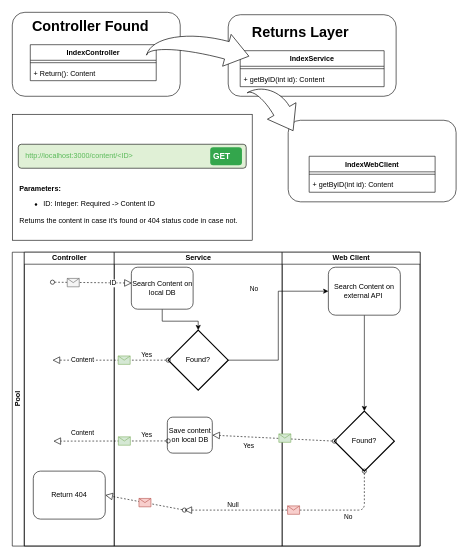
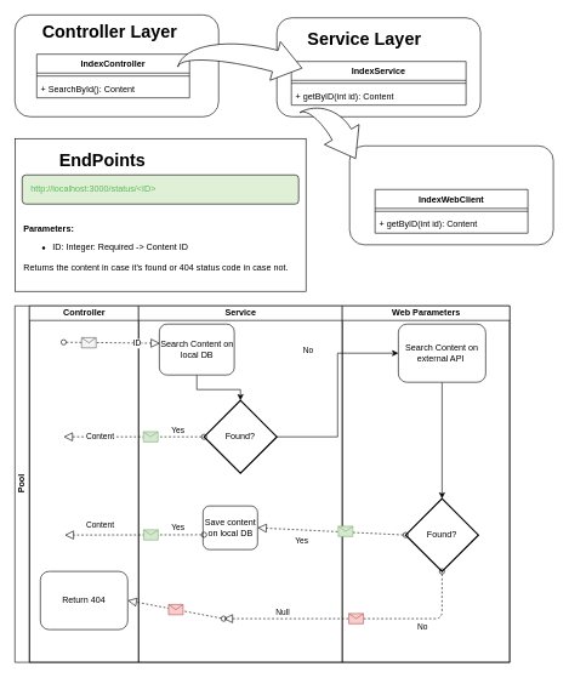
  <mxCell id="0" />
  <mxCell id="1" parent="0" />
  <mxCell id="2" value="" style="rounded=1;whiteSpace=wrap;html=1;" vertex="1" parent="1"><mxGeometry x="380" y="24" width="280" height="136" as="geometry" /></mxCell>
- <mxCell id="3" value="Returns Layer" style="text;strokeColor=none;fillColor=none;html=1;fontSize=24;fontStyle=1;verticalAlign=middle;align=center;" vertex="1" parent="1"><mxGeometry x="390" y="34" width="220" height="40" as="geometry" /></mxCell>
+ <mxCell id="3" value="Service Layer" style="text;strokeColor=none;fillColor=none;html=1;fontSize=24;fontStyle=1;verticalAlign=middle;align=center;" vertex="1" parent="1"><mxGeometry x="390" y="34" width="220" height="40" as="geometry" /></mxCell>
  <mxCell id="4" value="IndexService" style="swimlane;fontStyle=1;align=center;verticalAlign=top;childLayout=stackLayout;horizontal=1;startSize=26;horizontalStack=0;resizeParent=1;resizeParentMax=0;resizeLast=0;collapsible=1;marginBottom=0;" vertex="1" parent="1"><mxGeometry x="400" y="84" width="240" height="60" as="geometry" /></mxCell>
  <mxCell id="5" value="" style="line;strokeWidth=1;fillColor=none;align=left;verticalAlign=middle;spacingTop=-1;spacingLeft=3;spacingRight=3;rotatable=0;labelPosition=right;points=[];portConstraint=eastwest;" vertex="1" parent="4"><mxGeometry y="26" width="240" height="8" as="geometry" /></mxCell>
  <mxCell id="6" value="+ getByID(int id): Content&#10;" style="text;strokeColor=none;fillColor=none;align=left;verticalAlign=top;spacingLeft=4;spacingRight=4;overflow=hidden;rotatable=0;points=[[0,0.5],[1,0.5]];portConstraint=eastwest;" vertex="1" parent="4"><mxGeometry y="34" width="240" height="26" as="geometry" /></mxCell>
  <mxCell id="7" value="" style="rounded=1;whiteSpace=wrap;html=1;" vertex="1" parent="1"><mxGeometry x="480" y="200" width="280" height="136" as="geometry" /></mxCell>
  <mxCell id="8" value="IndexWebClient" style="swimlane;fontStyle=1;align=center;verticalAlign=top;childLayout=stackLayout;horizontal=1;startSize=26;horizontalStack=0;resizeParent=1;resizeParentMax=0;resizeLast=0;collapsible=1;marginBottom=0;" vertex="1" parent="1"><mxGeometry x="515" y="260" width="210" height="60" as="geometry" /></mxCell>
  <mxCell id="9" value="" style="line;strokeWidth=1;fillColor=none;align=left;verticalAlign=middle;spacingTop=-1;spacingLeft=3;spacingRight=3;rotatable=0;labelPosition=right;points=[];portConstraint=eastwest;" vertex="1" parent="8"><mxGeometry y="26" width="210" height="8" as="geometry" /></mxCell>
  <mxCell id="10" value="+ getByID(int id): Content&#10;" style="text;strokeColor=none;fillColor=none;align=left;verticalAlign=top;spacingLeft=4;spacingRight=4;overflow=hidden;rotatable=0;points=[[0,0.5],[1,0.5]];portConstraint=eastwest;" vertex="1" parent="8"><mxGeometry y="34" width="210" height="26" as="geometry" /></mxCell>
  <mxCell id="11" value="" style="html=1;shadow=0;dashed=0;align=center;verticalAlign=middle;shape=mxgraph.arrows2.jumpInArrow;dy=15;dx=38;arrowHead=55;rotation=60;" vertex="1" parent="1"><mxGeometry x="415.36" y="147.83" width="93" height="62.17" as="geometry" /></mxCell>
  <mxCell id="12" value="" style="rounded=1;whiteSpace=wrap;html=1;" vertex="1" parent="1"><mxGeometry x="20" y="20" width="280" height="140" as="geometry" /></mxCell>
- <mxCell id="13" value="Controller Found" style="text;strokeColor=none;fillColor=none;html=1;fontSize=24;fontStyle=1;verticalAlign=middle;align=center;" vertex="1" parent="1"><mxGeometry x="40" y="24" width="220" height="40" as="geometry" /></mxCell>
+ <mxCell id="13" value="Controller Layer" style="text;strokeColor=none;fillColor=none;html=1;fontSize=24;fontStyle=1;verticalAlign=middle;align=center;" vertex="1" parent="1"><mxGeometry x="40" y="24" width="220" height="40" as="geometry" /></mxCell>
  <mxCell id="14" value="IndexController" style="swimlane;fontStyle=1;align=center;verticalAlign=top;childLayout=stackLayout;horizontal=1;startSize=26;horizontalStack=0;resizeParent=1;resizeParentMax=0;resizeLast=0;collapsible=1;marginBottom=0;" vertex="1" parent="1"><mxGeometry x="50" y="74" width="210" height="60" as="geometry" /></mxCell>
  <mxCell id="15" value="" style="line;strokeWidth=1;fillColor=none;align=left;verticalAlign=middle;spacingTop=-1;spacingLeft=3;spacingRight=3;rotatable=0;labelPosition=right;points=[];portConstraint=eastwest;" vertex="1" parent="14"><mxGeometry y="26" width="210" height="8" as="geometry" /></mxCell>
- <mxCell id="16" value="+ Return(): Content" style="text;strokeColor=none;fillColor=none;align=left;verticalAlign=top;spacingLeft=4;spacingRight=4;overflow=hidden;rotatable=0;points=[[0,0.5],[1,0.5]];portConstraint=eastwest;" vertex="1" parent="14"><mxGeometry y="34" width="210" height="26" as="geometry" /></mxCell>
+ <mxCell id="16" value="+ SearchById(): Content" style="text;strokeColor=none;fillColor=none;align=left;verticalAlign=top;spacingLeft=4;spacingRight=4;overflow=hidden;rotatable=0;points=[[0,0.5],[1,0.5]];portConstraint=eastwest;" vertex="1" parent="14"><mxGeometry y="34" width="210" height="26" as="geometry" /></mxCell>
  <mxCell id="17" value="" style="html=1;shadow=0;dashed=0;align=center;verticalAlign=middle;shape=mxgraph.arrows2.jumpInArrow;dy=15;dx=38;arrowHead=55;rotation=15;" vertex="1" parent="1"><mxGeometry x="250" y="44" width="165.36" height="70" as="geometry" /></mxCell>
  <mxCell id="18" value="" style="rounded=0;whiteSpace=wrap;html=1;" vertex="1" parent="1"><mxGeometry x="20" y="190" width="400" height="210" as="geometry" /></mxCell>
+ <mxCell id="19" value="EndPoints" style="text;strokeColor=none;fillColor=none;html=1;fontSize=24;fontStyle=1;verticalAlign=middle;align=center;" vertex="1" parent="1"><mxGeometry x="30" y="200" width="220" height="40" as="geometry" /></mxCell>
  <mxCell id="20" value="" style="group" vertex="1" connectable="0" parent="1"><mxGeometry x="30" y="240" width="450" height="40" as="geometry" /></mxCell>
- <mxCell id="21" value="http://localhost:3000/content/&amp;lt;ID&amp;gt;" style="html=1;shadow=0;dashed=0;shape=mxgraph.bootstrap.rrect;rSize=5;strokeWidth=1;fillColor=#E0F0D6;fontColor=#59B958;whiteSpace=wrap;align=left;verticalAlign=middle;spacingLeft=10;" vertex="1" parent="20"><mxGeometry width="380" height="40" as="geometry" /></mxCell>
- <mxCell id="22" value="GET" style="html=1;shadow=0;dashed=0;shape=mxgraph.bootstrap.rrect;rSize=5;strokeColor=none;strokeWidth=1;fillColor=#33A64C;fontColor=#FFFFFF;whiteSpace=wrap;align=left;verticalAlign=middle;spacingLeft=0;fontStyle=1;fontSize=14;spacing=5;" vertex="1" parent="20"><mxGeometry x="320.004" y="5" width="52.941" height="30" as="geometry" /></mxCell>
+ <mxCell id="21" value="http://localhost:3000/status/&amp;lt;ID&amp;gt;" style="html=1;shadow=0;dashed=0;shape=mxgraph.bootstrap.rrect;rSize=5;strokeWidth=1;fillColor=#E0F0D6;fontColor=#59B958;whiteSpace=wrap;align=left;verticalAlign=middle;spacingLeft=10;" vertex="1" parent="20"><mxGeometry width="380" height="40" as="geometry" /></mxCell>
  <mxCell id="23" value="&lt;b&gt;Parameters:&lt;/b&gt;&lt;br&gt;&lt;ul&gt;&lt;li&gt;ID: Integer: Required -&amp;gt; Content ID&amp;nbsp;&lt;/li&gt;&lt;/ul&gt;Returns the content in case it's found or 404 status code in case not." style="text;html=1;strokeColor=none;fillColor=none;align=left;verticalAlign=middle;whiteSpace=wrap;rounded=0;" vertex="1" parent="1"><mxGeometry x="30" y="290" width="380" height="100" as="geometry" /></mxCell>
  <mxCell id="24" value="Pool" style="swimlane;html=1;childLayout=stackLayout;resizeParent=1;resizeParentMax=0;startSize=20;horizontal=0;horizontalStack=1;rounded=0;shadow=0;glass=0;sketch=0;" vertex="1" parent="1"><mxGeometry x="20" y="420" width="680" height="490" as="geometry" /></mxCell>
  <mxCell id="25" value="Controller" style="swimlane;html=1;startSize=20;" vertex="1" parent="24"><mxGeometry x="20" width="150" height="490" as="geometry" /></mxCell>
  <mxCell id="26" value="Return 404" style="shape=ext;rounded=1;html=1;whiteSpace=wrap;shadow=0;glass=0;sketch=0;" vertex="1" parent="25"><mxGeometry x="15" y="365" width="120" height="80" as="geometry" /></mxCell>
  <mxCell id="27" value="Service" style="swimlane;html=1;startSize=20;" vertex="1" parent="24"><mxGeometry x="170" width="280" height="490" as="geometry" /></mxCell>
  <mxCell id="28" style="edgeStyle=orthogonalEdgeStyle;rounded=0;orthogonalLoop=1;jettySize=auto;html=1;entryX=0.5;entryY=0;entryDx=0;entryDy=0;entryPerimeter=0;" edge="1" parent="27" source="29" target="30"><mxGeometry relative="1" as="geometry" /></mxCell>
  <mxCell id="29" value="Search Content on local DB" style="shape=ext;rounded=1;html=1;whiteSpace=wrap;shadow=0;glass=0;sketch=0;" vertex="1" parent="27"><mxGeometry x="28.5" y="25" width="103" height="70" as="geometry" /></mxCell>
  <mxCell id="30" value="Found?" style="strokeWidth=2;html=1;shape=mxgraph.flowchart.decision;whiteSpace=wrap;rounded=0;shadow=0;glass=0;sketch=0;" vertex="1" parent="27"><mxGeometry x="90" y="130" width="100" height="100" as="geometry" /></mxCell>
  <mxCell id="31" value="Save content on local DB" style="shape=ext;rounded=1;html=1;whiteSpace=wrap;shadow=0;glass=0;sketch=0;" vertex="1" parent="27"><mxGeometry x="88.5" y="275" width="75" height="60" as="geometry" /></mxCell>
  <mxCell id="32" value="" style="startArrow=oval;startFill=0;startSize=7;endArrow=block;endFill=0;endSize=10;dashed=1;html=1;exitX=0;exitY=0.5;exitDx=0;exitDy=0;exitPerimeter=0;" edge="1" parent="27"><mxGeometry relative="1" as="geometry"><mxPoint x="90" y="314.66" as="sourcePoint" /><mxPoint x="-101.5" y="315" as="targetPoint" /></mxGeometry></mxCell>
  <mxCell id="33" value="" style="shape=message;html=1;outlineConnect=0;fillColor=#d5e8d4;strokeColor=#82b366;" vertex="1" parent="32"><mxGeometry width="20" height="14" relative="1" as="geometry"><mxPoint x="12.86" y="-7" as="offset" /></mxGeometry></mxCell>
  <mxCell id="34" value="Yes" style="edgeLabel;html=1;align=center;verticalAlign=middle;resizable=0;points=[];" vertex="1" connectable="0" parent="32"><mxGeometry x="-0.613" relative="1" as="geometry"><mxPoint y="-10" as="offset" /></mxGeometry></mxCell>
  <mxCell id="35" value="Content" style="edgeLabel;html=1;align=center;verticalAlign=middle;resizable=0;points=[];" vertex="1" connectable="0" parent="32"><mxGeometry x="0.494" y="-2" relative="1" as="geometry"><mxPoint y="-12.66" as="offset" /></mxGeometry></mxCell>
- <mxCell id="36" value="Web Client" style="swimlane;html=1;startSize=20;" vertex="1" parent="24"><mxGeometry x="450" width="230" height="490" as="geometry" /></mxCell>
+ <mxCell id="36" value="Web Parameters" style="swimlane;html=1;startSize=20;" vertex="1" parent="24"><mxGeometry x="450" width="230" height="490" as="geometry" /></mxCell>
  <mxCell id="37" style="edgeStyle=orthogonalEdgeStyle;rounded=0;orthogonalLoop=1;jettySize=auto;html=1;entryX=0.5;entryY=0;entryDx=0;entryDy=0;entryPerimeter=0;" edge="1" parent="36" source="38" target="39"><mxGeometry relative="1" as="geometry" /></mxCell>
  <mxCell id="38" value="Search Content on external API&amp;nbsp;" style="shape=ext;rounded=1;html=1;whiteSpace=wrap;shadow=0;glass=0;sketch=0;" vertex="1" parent="36"><mxGeometry x="77" y="25" width="120" height="80" as="geometry" /></mxCell>
  <mxCell id="39" value="Found?" style="strokeWidth=2;html=1;shape=mxgraph.flowchart.decision;whiteSpace=wrap;rounded=0;shadow=0;glass=0;sketch=0;" vertex="1" parent="36"><mxGeometry x="87" y="265" width="100" height="100" as="geometry" /></mxCell>
  <mxCell id="40" style="edgeStyle=orthogonalEdgeStyle;rounded=0;orthogonalLoop=1;jettySize=auto;html=1;entryX=0;entryY=0.5;entryDx=0;entryDy=0;" edge="1" parent="24" source="30" target="38"><mxGeometry relative="1" as="geometry" /></mxCell>
  <mxCell id="41" value="No" style="edgeLabel;html=1;align=center;verticalAlign=middle;resizable=0;points=[];" vertex="1" connectable="0" parent="40"><mxGeometry x="0.352" y="-2" relative="1" as="geometry"><mxPoint x="-42.72" y="-12" as="offset" /></mxGeometry></mxCell>
  <mxCell id="42" value="" style="startArrow=oval;startFill=0;startSize=7;endArrow=block;endFill=0;endSize=10;dashed=1;html=1;exitX=0;exitY=0.5;exitDx=0;exitDy=0;exitPerimeter=0;entryX=1;entryY=0.5;entryDx=0;entryDy=0;" edge="1" parent="24" source="39" target="31"><mxGeometry relative="1" as="geometry"><mxPoint x="207" y="330" as="sourcePoint" /><mxPoint x="307" y="330" as="targetPoint" /></mxGeometry></mxCell>
  <mxCell id="43" value="" style="shape=message;html=1;outlineConnect=0;fillColor=#d5e8d4;strokeColor=#82b366;" vertex="1" parent="42"><mxGeometry width="20" height="14" relative="1" as="geometry"><mxPoint x="9.31" y="-7" as="offset" /></mxGeometry></mxCell>
  <mxCell id="44" value="Yes" style="edgeLabel;html=1;align=center;verticalAlign=middle;resizable=0;points=[];" vertex="1" connectable="0" parent="42"><mxGeometry x="0.416" y="3" relative="1" as="geometry"><mxPoint y="12" as="offset" /></mxGeometry></mxCell>
  <mxCell id="45" value="" style="startArrow=oval;startFill=0;startSize=7;endArrow=block;endFill=0;endSize=10;dashed=1;html=1;entryX=0.008;entryY=0.377;entryDx=0;entryDy=0;entryPerimeter=0;" edge="1" parent="1" target="29"><mxGeometry relative="1" as="geometry"><mxPoint x="87" y="470" as="sourcePoint" /><mxPoint x="227" y="470" as="targetPoint" /></mxGeometry></mxCell>
  <mxCell id="46" value="" style="shape=message;html=1;outlineConnect=0;fillColor=#f5f5f5;strokeColor=#666666;fontColor=#333333;" vertex="1" parent="45"><mxGeometry width="20" height="14" relative="1" as="geometry"><mxPoint x="-41.38" y="-7" as="offset" /></mxGeometry></mxCell>
  <mxCell id="47" value="ID" style="edgeLabel;html=1;align=center;verticalAlign=middle;resizable=0;points=[];" vertex="1" connectable="0" parent="45"><mxGeometry x="0.525" relative="1" as="geometry"><mxPoint as="offset" /></mxGeometry></mxCell>
  <mxCell id="48" value="" style="startArrow=oval;startFill=0;startSize=7;endArrow=block;endFill=0;endSize=10;dashed=1;html=1;exitX=0;exitY=0.5;exitDx=0;exitDy=0;exitPerimeter=0;" edge="1" parent="1" source="30"><mxGeometry relative="1" as="geometry"><mxPoint x="177" y="760" as="sourcePoint" /><mxPoint x="87" y="600" as="targetPoint" /></mxGeometry></mxCell>
  <mxCell id="49" value="" style="shape=message;html=1;outlineConnect=0;fillColor=#d5e8d4;strokeColor=#82b366;" vertex="1" parent="48"><mxGeometry width="20" height="14" relative="1" as="geometry"><mxPoint x="13.55" y="-7" as="offset" /></mxGeometry></mxCell>
  <mxCell id="50" value="Yes" style="edgeLabel;html=1;align=center;verticalAlign=middle;resizable=0;points=[];" vertex="1" connectable="0" parent="48"><mxGeometry x="-0.613" relative="1" as="geometry"><mxPoint y="-10" as="offset" /></mxGeometry></mxCell>
  <mxCell id="51" value="Content" style="edgeLabel;html=1;align=center;verticalAlign=middle;resizable=0;points=[];" vertex="1" connectable="0" parent="48"><mxGeometry x="0.494" y="-2" relative="1" as="geometry"><mxPoint as="offset" /></mxGeometry></mxCell>
  <mxCell id="52" value="" style="startArrow=oval;startFill=0;startSize=7;endArrow=block;endFill=0;endSize=10;dashed=1;html=1;exitX=0.5;exitY=1;exitDx=0;exitDy=0;exitPerimeter=0;" edge="1" parent="1" source="39"><mxGeometry relative="1" as="geometry"><mxPoint x="227" y="770" as="sourcePoint" /><mxPoint x="307" y="850" as="targetPoint" /><Array as="points"><mxPoint x="607" y="850" /></Array></mxGeometry></mxCell>
  <mxCell id="53" value="" style="shape=message;html=1;outlineConnect=0;fillColor=#f8cecc;strokeColor=#b85450;" vertex="1" parent="52"><mxGeometry width="20" height="14" relative="1" as="geometry"><mxPoint x="-10" y="-7" as="offset" /></mxGeometry></mxCell>
  <mxCell id="54" value="No" style="edgeLabel;html=1;align=center;verticalAlign=middle;resizable=0;points=[];" vertex="1" connectable="0" parent="52"><mxGeometry x="-0.488" y="1" relative="1" as="geometry"><mxPoint y="9" as="offset" /></mxGeometry></mxCell>
  <mxCell id="55" value="Null" style="edgeLabel;html=1;align=center;verticalAlign=middle;resizable=0;points=[];" vertex="1" connectable="0" parent="52"><mxGeometry x="0.562" y="-1" relative="1" as="geometry"><mxPoint y="-9" as="offset" /></mxGeometry></mxCell>
  <mxCell id="56" value="" style="startArrow=oval;startFill=0;startSize=7;endArrow=block;endFill=0;endSize=10;dashed=1;html=1;entryX=1;entryY=0.5;entryDx=0;entryDy=0;" edge="1" parent="1" target="26"><mxGeometry relative="1" as="geometry"><mxPoint x="307" y="850" as="sourcePoint" /><mxPoint x="257" y="740" as="targetPoint" /></mxGeometry></mxCell>
  <mxCell id="57" value="" style="shape=message;html=1;outlineConnect=0;fillColor=#f8cecc;strokeColor=#b85450;" vertex="1" parent="56"><mxGeometry width="20" height="14" relative="1" as="geometry"><mxPoint x="-10" y="-7" as="offset" /></mxGeometry></mxCell>
